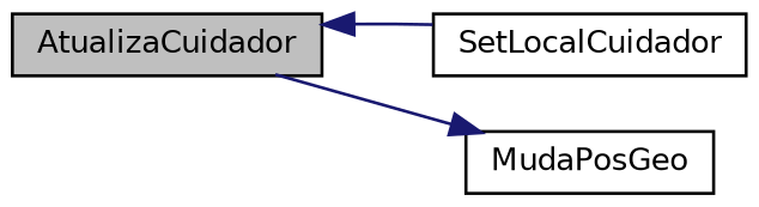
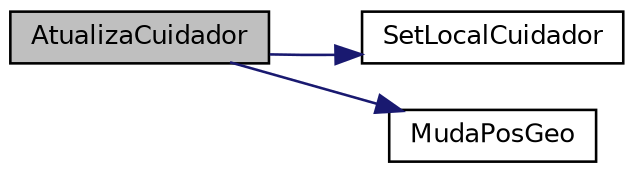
  digraph {
    rankdir=LR
    node [color=black fillcolor=white fontname=Helvetica fontsize=10 shape=record style=filled]
    edge [color=midnightblue fontname=Helvetica fontsize=10 labelfontname=Helvetica labelfontsize=10 style=solid]
    n1 [fillcolor=grey75 fontcolor=black height=0.2 label=AtualizaCuidador width=0.4]
    n2 [height=0.2 label=SetLocalCuidador width=0.4]
    n3 [height=0.2 label=MudaPosGeo width=0.4]
-   n2 -> n1
+   n1 -> n2
    n1 -> n3
  }
